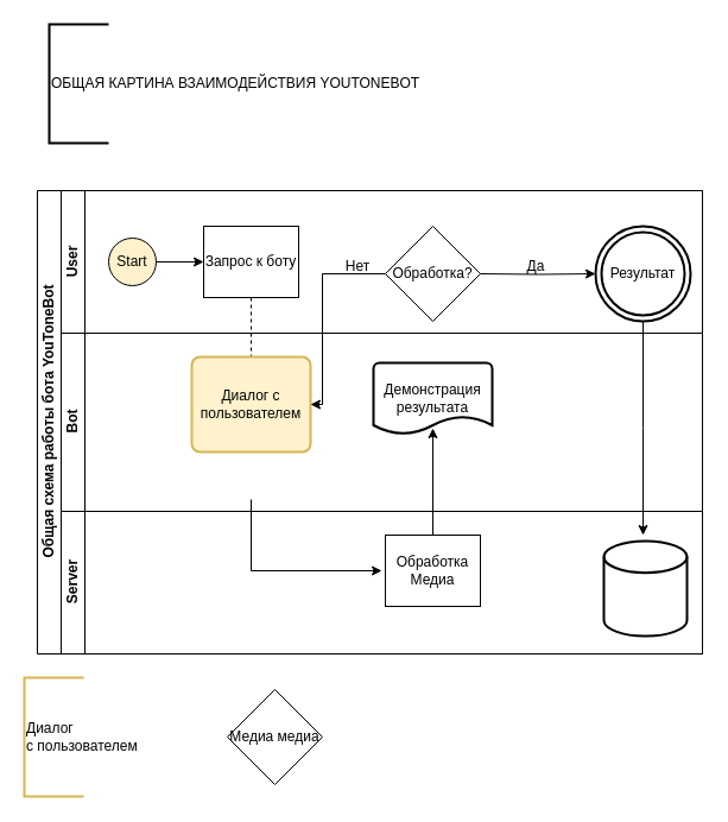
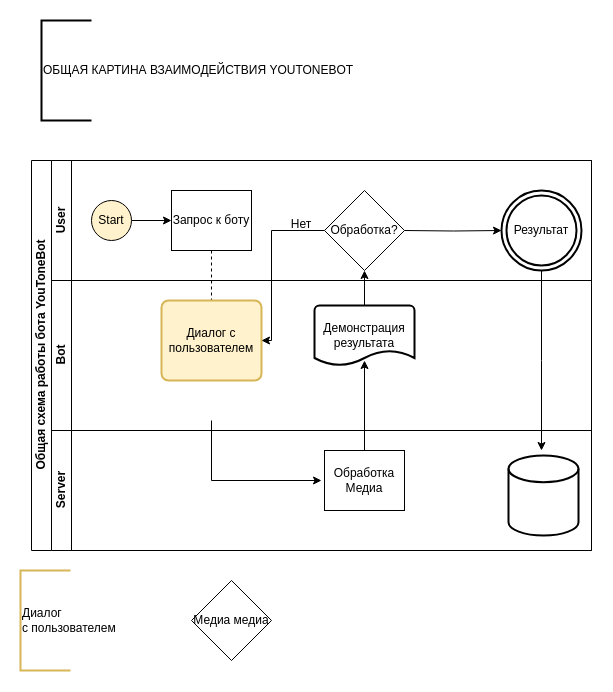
  <mxCell id="0" />
  <mxCell id="1" parent="0" />
  <mxCell id="2" value="Общая схема работы бота YouToneBot" style="swimlane;html=1;childLayout=stackLayout;resizeParent=1;resizeParentMax=0;horizontal=0;startSize=20;horizontalStack=0;" parent="1" vertex="1"><mxGeometry x="31" y="160" width="560" height="390" as="geometry" /></mxCell>
  <mxCell id="3" value="" style="edgeStyle=orthogonalEdgeStyle;rounded=0;orthogonalLoop=1;jettySize=auto;html=1;dashed=1;endArrow=none;endFill=0;" parent="2" source="7" edge="1"><mxGeometry relative="1" as="geometry"><mxPoint x="180.0" y="150" as="targetPoint" /></mxGeometry></mxCell>
  <mxCell id="4" value="" style="swimlane;html=1;startSize=20;horizontal=0;" parent="2" vertex="1"><mxGeometry x="20" width="540" height="120" as="geometry"><mxRectangle x="20" width="430" height="40" as="alternateBounds" /></mxGeometry></mxCell>
  <mxCell id="5" value="" style="edgeStyle=orthogonalEdgeStyle;rounded=0;orthogonalLoop=1;jettySize=auto;html=1;" parent="4" source="6" target="7" edge="1"><mxGeometry relative="1" as="geometry" /></mxCell>
  <mxCell id="6" value="Start" style="ellipse;whiteSpace=wrap;html=1;fillColor=#fff2cc;" parent="4" vertex="1"><mxGeometry x="40" y="40" width="40" height="40" as="geometry" /></mxCell>
  <mxCell id="7" value="Запрос к боту" style="rounded=0;whiteSpace=wrap;html=1;fontFamily=Helvetica;fontSize=12;fontColor=#000000;align=center;" parent="4" vertex="1"><mxGeometry x="120" y="30" width="80" height="60" as="geometry" /></mxCell>
  <mxCell id="8" value="&lt;b&gt;User&lt;/b&gt;" style="text;html=1;strokeColor=none;fillColor=none;align=center;verticalAlign=middle;whiteSpace=wrap;rounded=0;rotation=-90;" vertex="1" parent="4"><mxGeometry x="-20" y="45" width="60" height="30" as="geometry" /></mxCell>
  <mxCell id="9" value="Результат" style="ellipse;shape=doubleEllipse;whiteSpace=wrap;html=1;aspect=fixed;strokeWidth=2;" vertex="1" parent="4"><mxGeometry x="450" y="30" width="80" height="80" as="geometry" /></mxCell>
  <mxCell id="10" value="" style="edgeStyle=orthogonalEdgeStyle;rounded=0;orthogonalLoop=1;jettySize=auto;html=1;entryX=0;entryY=0.5;entryDx=0;entryDy=0;" edge="1" parent="4" target="9"><mxGeometry relative="1" as="geometry"><mxPoint x="353" y="70" as="sourcePoint" /><mxPoint x="440" y="60" as="targetPoint" /><Array as="points" /></mxGeometry></mxCell>
  <mxCell id="11" value="Обработка?" style="rhombus;whiteSpace=wrap;html=1;fontColor=#000000;rounded=0;" vertex="1" parent="4"><mxGeometry x="273" y="30" width="80" height="80" as="geometry" /></mxCell>
  <mxCell id="12" value="Нет" style="text;html=1;strokeColor=none;fillColor=none;align=center;verticalAlign=middle;whiteSpace=wrap;rounded=0;" vertex="1" parent="4"><mxGeometry x="220" y="49" width="60" height="30" as="geometry" /></mxCell>
- <mxCell id="13" value="Да" style="text;html=1;strokeColor=none;fillColor=none;align=center;verticalAlign=middle;whiteSpace=wrap;rounded=0;" vertex="1" parent="4"><mxGeometry x="370" y="49" width="60" height="30" as="geometry" /></mxCell>
  <mxCell id="14" value="Bot" style="swimlane;html=1;startSize=20;horizontal=0;" parent="2" vertex="1"><mxGeometry x="20" y="120" width="540" height="150" as="geometry" /></mxCell>
  <mxCell id="15" value="Диалог с пользователем" style="rounded=1;whiteSpace=wrap;html=1;absoluteArcSize=1;arcSize=14;strokeWidth=2;fillColor=#fff2cc;strokeColor=#d6b656;" vertex="1" parent="14"><mxGeometry x="110" y="20" width="100" height="80" as="geometry" /></mxCell>
  <mxCell id="16" value="Демонстрация&lt;br&gt;результата" style="strokeWidth=2;html=1;shape=mxgraph.flowchart.document2;whiteSpace=wrap;size=0.25;" vertex="1" parent="14"><mxGeometry x="263" y="25" width="100" height="60" as="geometry" /></mxCell>
  <mxCell id="17" value="Server" style="swimlane;html=1;startSize=20;horizontal=0;" parent="2" vertex="1"><mxGeometry x="20" y="270" width="540" height="120" as="geometry" /></mxCell>
  <mxCell id="18" value="Обработка&lt;br&gt;Медиа" style="rounded=0;whiteSpace=wrap;html=1;fontFamily=Helvetica;fontSize=12;fontColor=#000000;align=center;" parent="17" vertex="1"><mxGeometry x="273" y="20" width="80" height="60" as="geometry" /></mxCell>
  <mxCell id="19" style="edgeStyle=orthogonalEdgeStyle;rounded=0;orthogonalLoop=1;jettySize=auto;html=1;endArrow=classic;endFill=1;" parent="17" edge="1"><mxGeometry relative="1" as="geometry"><Array as="points"><mxPoint x="160" y="50" /></Array><mxPoint x="160" y="-10" as="sourcePoint" /><mxPoint x="270" y="50" as="targetPoint" /></mxGeometry></mxCell>
  <mxCell id="20" value="" style="strokeWidth=2;html=1;shape=mxgraph.flowchart.database;whiteSpace=wrap;" vertex="1" parent="17"><mxGeometry x="457" y="25" width="70" height="80" as="geometry" /></mxCell>
  <mxCell id="21" value="" style="edgeStyle=orthogonalEdgeStyle;rounded=0;orthogonalLoop=1;jettySize=auto;html=1;entryX=0.5;entryY=0.917;entryDx=0;entryDy=0;entryPerimeter=0;" edge="1" parent="2" source="18" target="16"><mxGeometry relative="1" as="geometry"><mxPoint x="333" y="220" as="targetPoint" /></mxGeometry></mxCell>
  <mxCell id="22" value="" style="edgeStyle=orthogonalEdgeStyle;rounded=0;orthogonalLoop=1;jettySize=auto;html=1;" edge="1" parent="2" source="11" target="15"><mxGeometry relative="1" as="geometry"><Array as="points"><mxPoint x="240" y="70" /><mxPoint x="240" y="180" /></Array></mxGeometry></mxCell>
+ <mxCell id="23" value="" style="edgeStyle=orthogonalEdgeStyle;rounded=0;orthogonalLoop=1;jettySize=auto;html=1;entryX=0.5;entryY=1;entryDx=0;entryDy=0;" edge="1" parent="2" source="16" target="11"><mxGeometry relative="1" as="geometry" /></mxCell>
  <mxCell id="24" value="" style="edgeStyle=orthogonalEdgeStyle;rounded=0;orthogonalLoop=1;jettySize=auto;html=1;" edge="1" parent="2" source="9"><mxGeometry relative="1" as="geometry"><mxPoint x="510" y="290" as="targetPoint" /></mxGeometry></mxCell>
  <mxCell id="25" value="ОБЩАЯ КАРТИНА ВЗАИМОДЕЙСТВИЯ YOUTONEBOT" style="strokeWidth=2;html=1;shape=mxgraph.flowchart.annotation_1;align=left;pointerEvents=1;" vertex="1" parent="1"><mxGeometry x="41" y="20" width="50" height="100" as="geometry" /></mxCell>
  <mxCell id="26" style="edgeStyle=orthogonalEdgeStyle;rounded=0;orthogonalLoop=1;jettySize=auto;html=1;exitX=0.5;exitY=1;exitDx=0;exitDy=0;exitPerimeter=0;" edge="1" parent="1" source="25" target="25"><mxGeometry relative="1" as="geometry" /></mxCell>
  <mxCell id="27" value="Медиа медиа" style="rhombus;whiteSpace=wrap;html=1;fontFamily=Helvetica;fontSize=12;fontColor=#000000;align=center;" parent="1" vertex="1"><mxGeometry x="191" y="580" width="80" height="80" as="geometry" /></mxCell>
  <mxCell id="28" value="Диалог &lt;br&gt;с пользователем" style="strokeWidth=2;html=1;shape=mxgraph.flowchart.annotation_1;align=left;pointerEvents=1;fillColor=#fff2cc;strokeColor=#d6b656;" vertex="1" parent="1"><mxGeometry x="20" y="570" width="50" height="100" as="geometry" /></mxCell>
